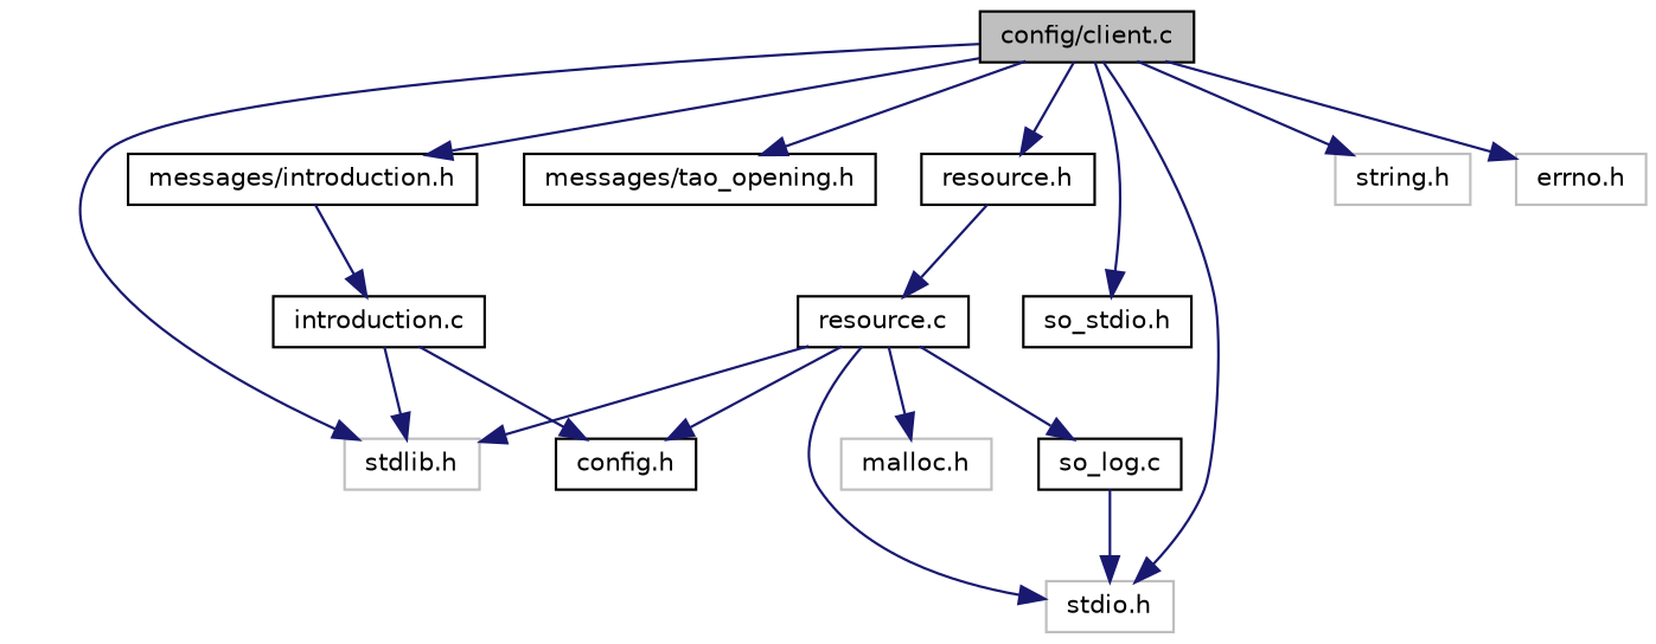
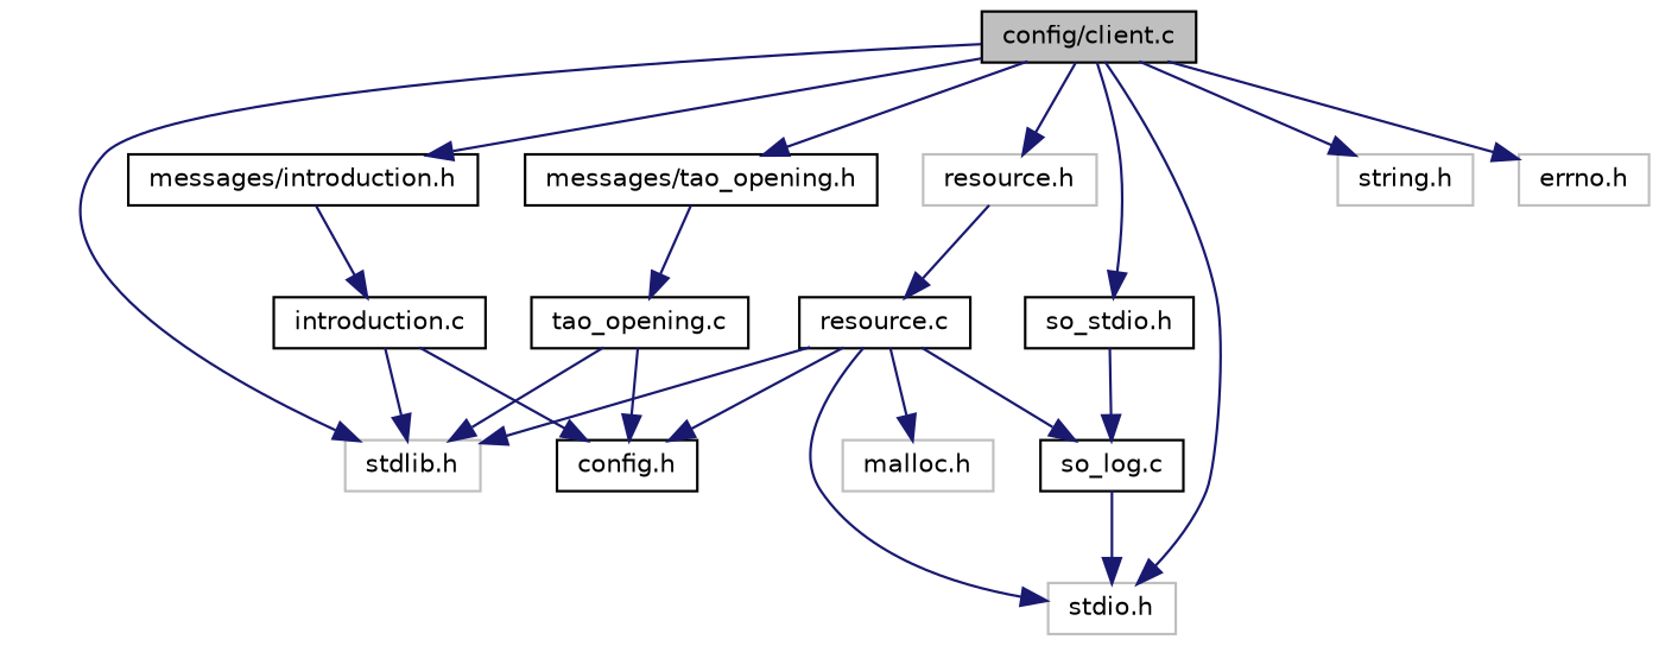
  digraph {
    node [color=black fillcolor=white fontname=Helvetica fontsize=10 shape=record style=filled]
    edge [color=midnightblue fontname=Helvetica fontsize=10 labelfontname=Helvetica labelfontsize=10 style=solid]
    n1 [fillcolor=grey75 fontcolor=black height=0.2 label="config/client.c" width=0.4]
    n2 [color=grey75 height=0.2 label="stdlib.h" width=0.4]
    n3 [color=grey75 height=0.2 label="stdio.h" width=0.4]
    n4 [color=grey75 height=0.2 label="string.h" width=0.4]
    n5 [color=grey75 height=0.2 label="errno.h" width=0.4]
-   n6 [height=0.2 label="resource.h" width=0.4]
+   n6 [color=grey75 height=0.2 label="resource.h" width=0.4]
    n7 [height=0.2 label="so_stdio.h" width=0.4]
    n8 [height=0.2 label="messages/introduction.h" width=0.4]
    n9 [height=0.2 label="messages/tao_opening.h" width=0.4]
    n10 [height=0.2 label="resource.c" width=0.4]
    n11 [height=0.2 label="so_log.c" width=0.4]
    n12 [height=0.2 label="introduction.c" width=0.4]
+   n13 [height=0.2 label="tao_opening.c" width=0.4]
    n14 [color=grey75 height=0.2 label="malloc.h" width=0.4]
    n15 [height=0.2 label="config.h" width=0.4]
    n1 -> n2
    n1 -> n3
    n1 -> n4
    n1 -> n5
    n1 -> n6
    n1 -> n7
    n1 -> n8
    n1 -> n9
    n6 -> n10
+   n7 -> n11
    n8 -> n12
+   n9 -> n13
    n10 -> n2
    n10 -> n3
    n10 -> n11
    n10 -> n14
    n10 -> n15
    n11 -> n3
    n12 -> n2
    n12 -> n15
+   n13 -> n2
+   n13 -> n15
  }
